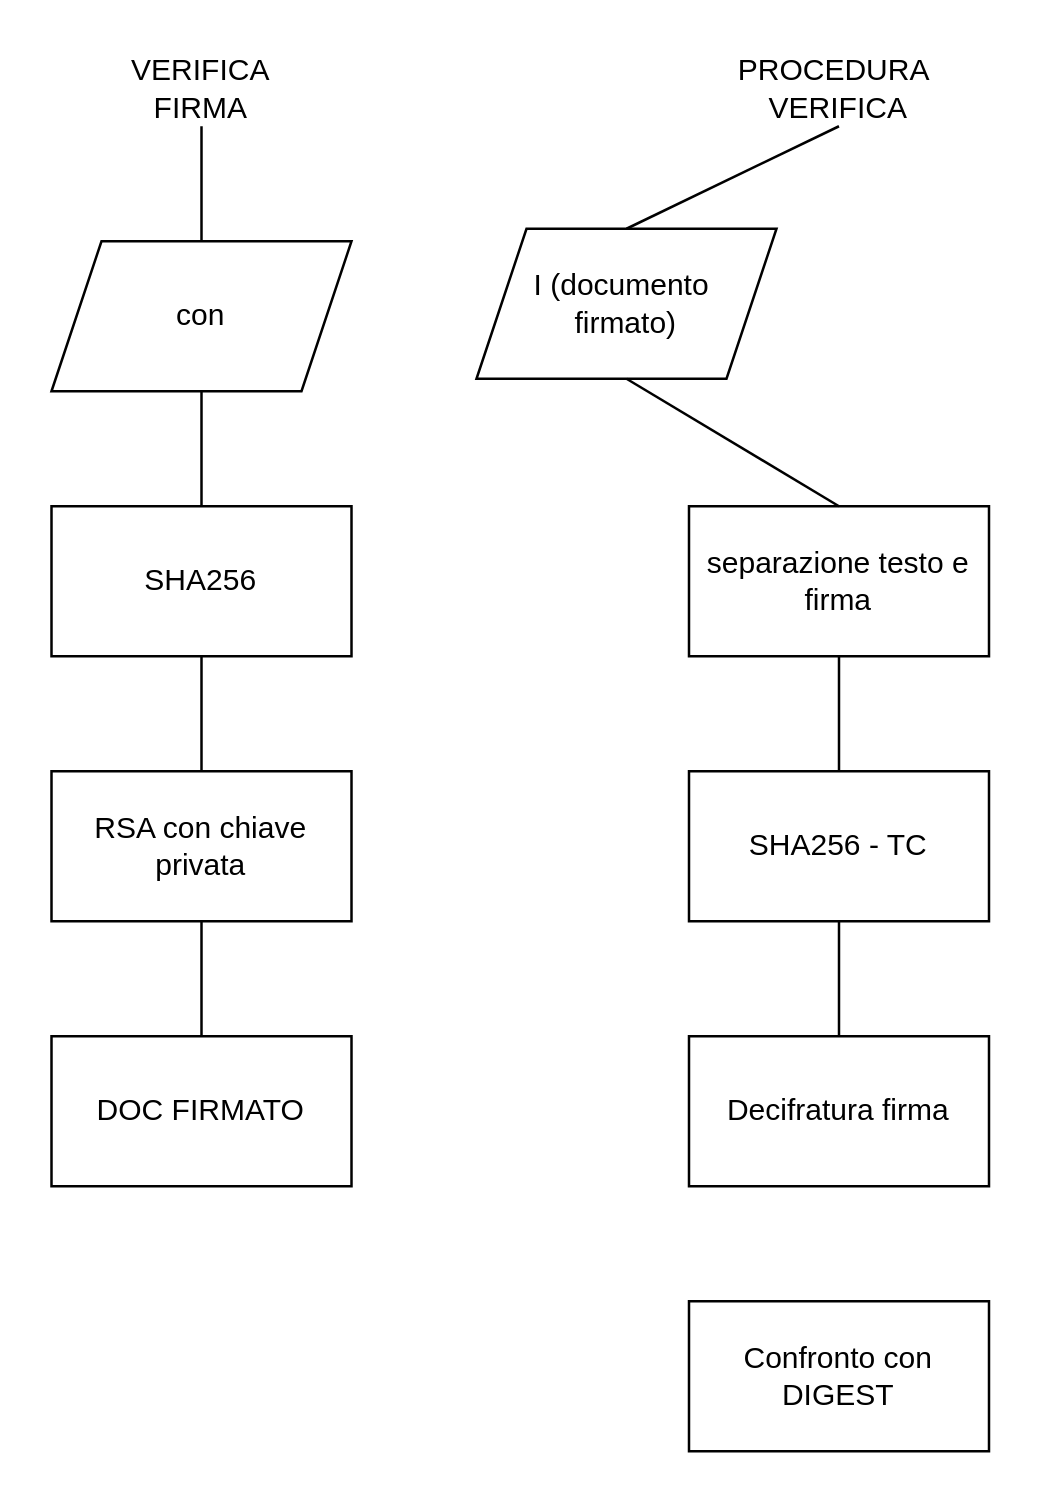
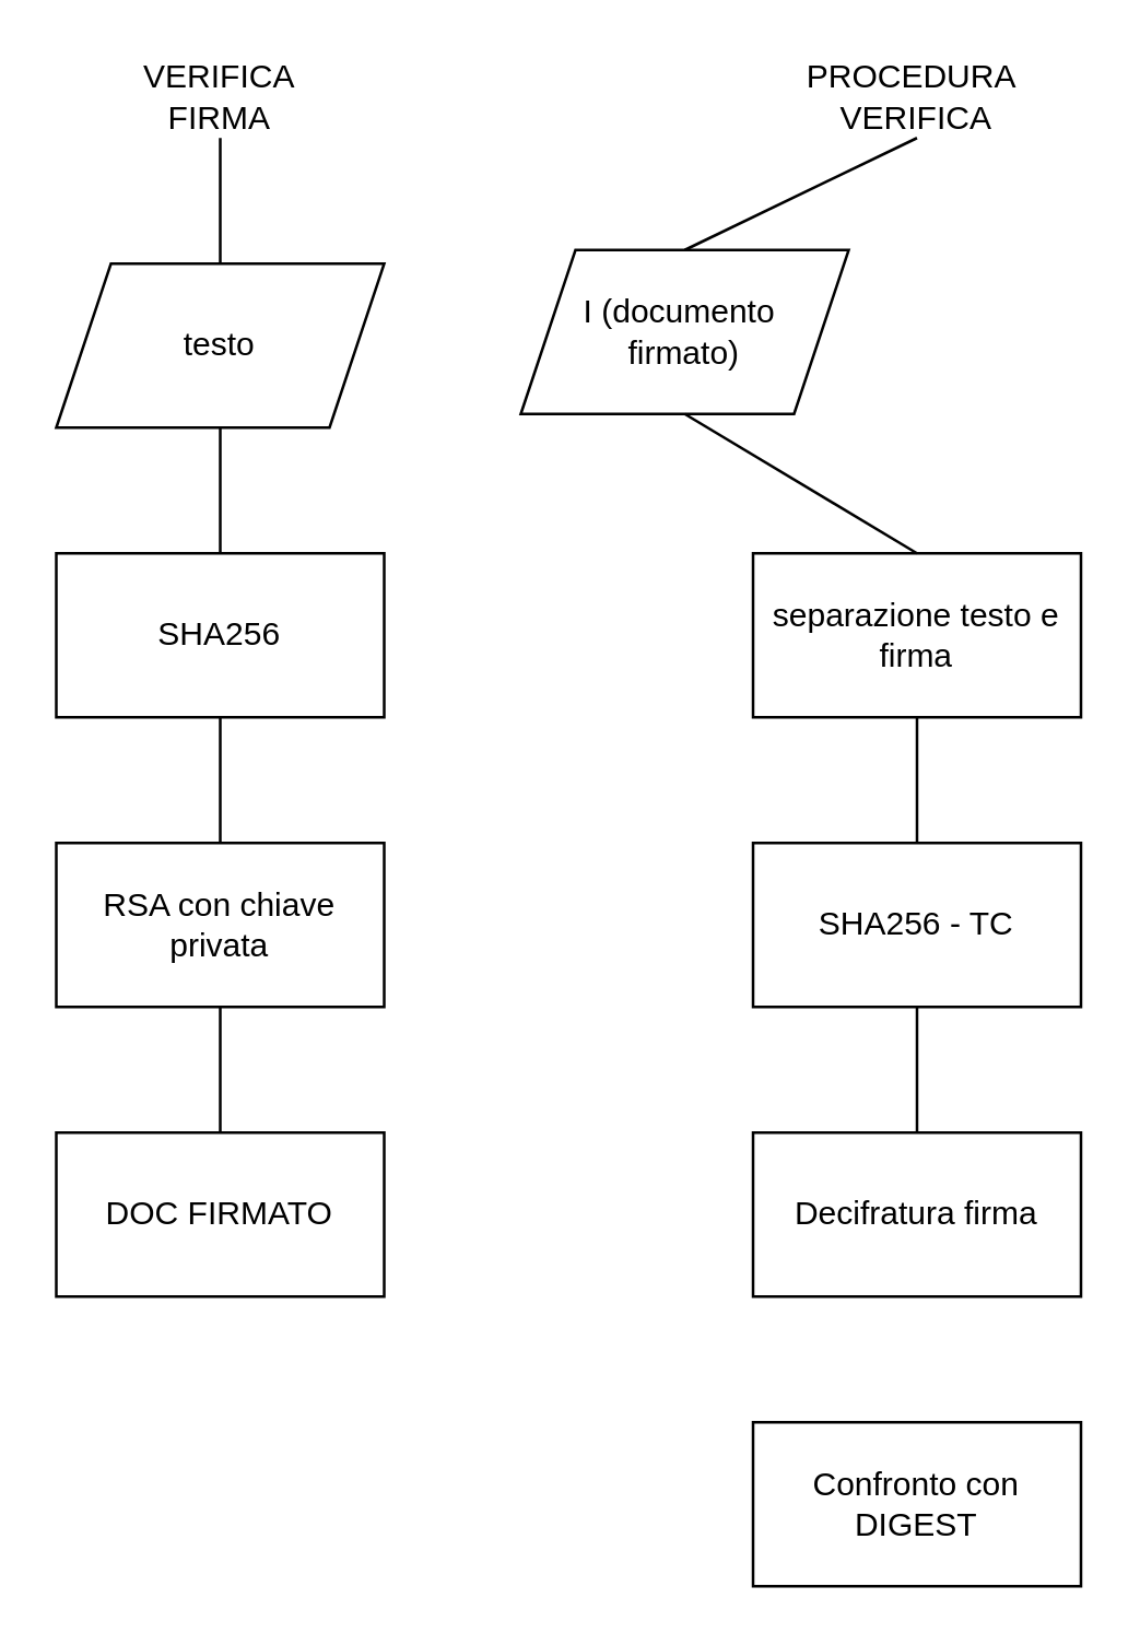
  <mxCell id="0" />
  <mxCell id="1" parent="0" />
  <mxCell id="2" value="VERIFICA FIRMA" style="text;html=1;align=center;verticalAlign=middle;whiteSpace=wrap;rounded=0;" vertex="1" parent="1"><mxGeometry x="50" y="20" width="60" height="30" as="geometry" /></mxCell>
- <mxCell id="3" value="con" style="shape=parallelogram;perimeter=parallelogramPerimeter;whiteSpace=wrap;html=1;fixedSize=1;" vertex="1" parent="1"><mxGeometry x="20" y="96" width="120" height="60" as="geometry" /></mxCell>
+ <mxCell id="3" value="testo" style="shape=parallelogram;perimeter=parallelogramPerimeter;whiteSpace=wrap;html=1;fixedSize=1;" vertex="1" parent="1"><mxGeometry x="20" y="96" width="120" height="60" as="geometry" /></mxCell>
  <mxCell id="4" value="SHA256" style="rounded=0;whiteSpace=wrap;html=1;" vertex="1" parent="1"><mxGeometry x="20" y="202" width="120" height="60" as="geometry" /></mxCell>
  <mxCell id="5" value="RSA con chiave privata" style="rounded=0;whiteSpace=wrap;html=1;" vertex="1" parent="1"><mxGeometry x="20" y="308" width="120" height="60" as="geometry" /></mxCell>
  <mxCell id="6" value="DOC FIRMATO" style="rounded=0;whiteSpace=wrap;html=1;" vertex="1" parent="1"><mxGeometry x="20" y="414" width="120" height="60" as="geometry" /></mxCell>
  <mxCell id="7" value="" style="endArrow=none;html=1;rounded=0;entryX=0.5;entryY=1;entryDx=0;entryDy=0;exitX=0.5;exitY=0;exitDx=0;exitDy=0;" edge="1" parent="1" source="6" target="5"><mxGeometry width="50" height="50" relative="1" as="geometry"><mxPoint x="173" y="427" as="sourcePoint" /><mxPoint x="223" y="377" as="targetPoint" /></mxGeometry></mxCell>
  <mxCell id="8" value="" style="endArrow=none;html=1;rounded=0;entryX=0.5;entryY=1;entryDx=0;entryDy=0;exitX=0.5;exitY=0;exitDx=0;exitDy=0;" edge="1" parent="1" source="5" target="4"><mxGeometry width="50" height="50" relative="1" as="geometry"><mxPoint x="173" y="427" as="sourcePoint" /><mxPoint x="223" y="377" as="targetPoint" /></mxGeometry></mxCell>
  <mxCell id="9" value="" style="endArrow=none;html=1;rounded=0;entryX=0.5;entryY=1;entryDx=0;entryDy=0;exitX=0.5;exitY=0;exitDx=0;exitDy=0;" edge="1" parent="1" source="4" target="3"><mxGeometry width="50" height="50" relative="1" as="geometry"><mxPoint x="173" y="427" as="sourcePoint" /><mxPoint x="223" y="377" as="targetPoint" /></mxGeometry></mxCell>
  <mxCell id="10" value="" style="endArrow=none;html=1;rounded=0;entryX=0.5;entryY=1;entryDx=0;entryDy=0;exitX=0.5;exitY=0;exitDx=0;exitDy=0;" edge="1" parent="1" source="3" target="2"><mxGeometry width="50" height="50" relative="1" as="geometry"><mxPoint x="173" y="427" as="sourcePoint" /><mxPoint x="223" y="377" as="targetPoint" /></mxGeometry></mxCell>
  <mxCell id="11" value="PROCEDURA&amp;nbsp; VERIFICA" style="text;html=1;align=center;verticalAlign=middle;whiteSpace=wrap;rounded=0;" vertex="1" parent="1"><mxGeometry x="305" y="20" width="60" height="30" as="geometry" /></mxCell>
  <mxCell id="12" value="I (documento&amp;nbsp;&lt;div&gt;firmato)&lt;/div&gt;" style="shape=parallelogram;perimeter=parallelogramPerimeter;whiteSpace=wrap;html=1;fixedSize=1;" vertex="1" parent="1"><mxGeometry x="190" y="91" width="120" height="60" as="geometry" /></mxCell>
  <mxCell id="13" value="separazione testo e firma" style="rounded=0;whiteSpace=wrap;html=1;" vertex="1" parent="1"><mxGeometry x="275" y="202" width="120" height="60" as="geometry" /></mxCell>
  <mxCell id="14" value="SHA256 - TC" style="rounded=0;whiteSpace=wrap;html=1;" vertex="1" parent="1"><mxGeometry x="275" y="308" width="120" height="60" as="geometry" /></mxCell>
  <mxCell id="15" value="Decifratura firma" style="rounded=0;whiteSpace=wrap;html=1;" vertex="1" parent="1"><mxGeometry x="275" y="414" width="120" height="60" as="geometry" /></mxCell>
  <mxCell id="16" value="" style="endArrow=none;html=1;rounded=0;entryX=0.5;entryY=1;entryDx=0;entryDy=0;exitX=0.5;exitY=0;exitDx=0;exitDy=0;" edge="1" parent="1" source="15" target="14"><mxGeometry width="50" height="50" relative="1" as="geometry"><mxPoint x="428" y="427" as="sourcePoint" /><mxPoint x="478" y="377" as="targetPoint" /></mxGeometry></mxCell>
  <mxCell id="17" value="" style="endArrow=none;html=1;rounded=0;entryX=0.5;entryY=1;entryDx=0;entryDy=0;exitX=0.5;exitY=0;exitDx=0;exitDy=0;" edge="1" parent="1" source="14" target="13"><mxGeometry width="50" height="50" relative="1" as="geometry"><mxPoint x="428" y="427" as="sourcePoint" /><mxPoint x="478" y="377" as="targetPoint" /></mxGeometry></mxCell>
  <mxCell id="18" value="" style="endArrow=none;html=1;rounded=0;entryX=0.5;entryY=1;entryDx=0;entryDy=0;exitX=0.5;exitY=0;exitDx=0;exitDy=0;" edge="1" parent="1" source="13" target="12"><mxGeometry width="50" height="50" relative="1" as="geometry"><mxPoint x="428" y="427" as="sourcePoint" /><mxPoint x="478" y="377" as="targetPoint" /></mxGeometry></mxCell>
  <mxCell id="19" value="" style="endArrow=none;html=1;rounded=0;entryX=0.5;entryY=1;entryDx=0;entryDy=0;exitX=0.5;exitY=0;exitDx=0;exitDy=0;" edge="1" parent="1" source="12" target="11"><mxGeometry width="50" height="50" relative="1" as="geometry"><mxPoint x="428" y="427" as="sourcePoint" /><mxPoint x="478" y="377" as="targetPoint" /></mxGeometry></mxCell>
  <mxCell id="20" value="Confronto con DIGEST" style="rounded=0;whiteSpace=wrap;html=1;" vertex="1" parent="1"><mxGeometry x="275" y="520" width="120" height="60" as="geometry" /></mxCell>
